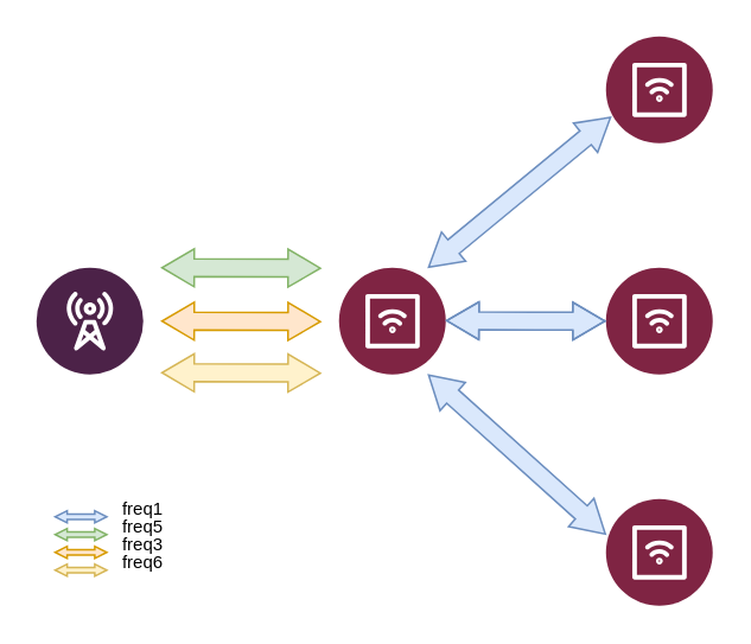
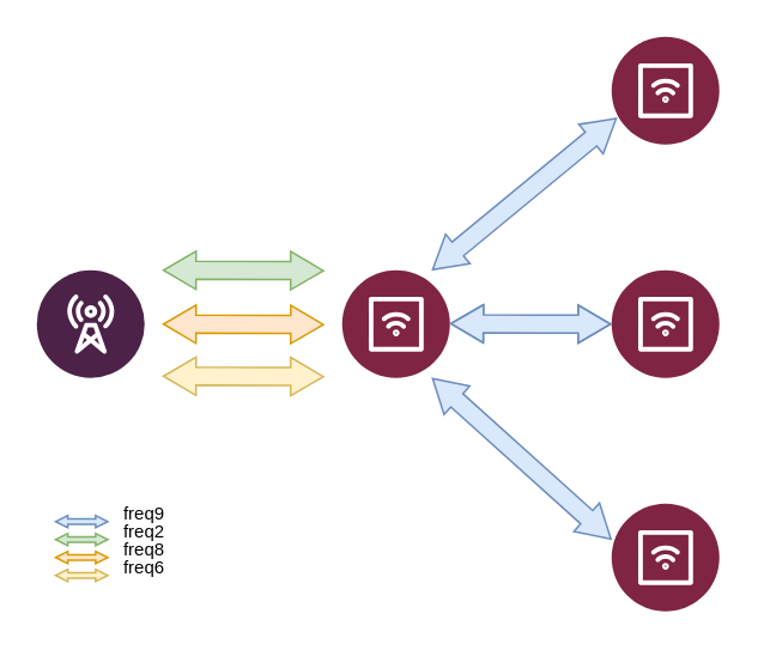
  <mxCell id="0" />
  <mxCell id="1" parent="0" />
  <mxCell id="2" value="" style="verticalLabelPosition=bottom;aspect=fixed;html=1;shape=mxgraph.salesforce.iot2;" vertex="1" parent="1"><mxGeometry x="340" y="280" width="60" height="60" as="geometry" /></mxCell>
  <mxCell id="3" value="" style="verticalLabelPosition=bottom;aspect=fixed;html=1;shape=mxgraph.salesforce.iot2;" vertex="1" parent="1"><mxGeometry x="190" y="150" width="60" height="60" as="geometry" /></mxCell>
  <mxCell id="4" value="" style="verticalLabelPosition=bottom;aspect=fixed;html=1;shape=mxgraph.salesforce.iot2;" vertex="1" parent="1"><mxGeometry x="340" y="20" width="60" height="60" as="geometry" /></mxCell>
  <mxCell id="5" value="" style="verticalLabelPosition=bottom;aspect=fixed;html=1;shape=mxgraph.salesforce.iot2;" vertex="1" parent="1"><mxGeometry x="340" y="150" width="60" height="60" as="geometry" /></mxCell>
  <mxCell id="6" value="" style="verticalLabelPosition=bottom;aspect=fixed;html=1;shape=mxgraph.salesforce.communications2;" vertex="1" parent="1"><mxGeometry x="20" y="150" width="60" height="60" as="geometry" /></mxCell>
  <mxCell id="7" value="" style="shape=flexArrow;endArrow=classic;startArrow=classic;html=1;rounded=0;startWidth=10.286;startSize=5.714;endWidth=10.286;endSize=5.714;entryX=0;entryY=0.5;entryDx=0;entryDy=0;entryPerimeter=0;fillColor=#dae8fc;strokeColor=#6c8ebf;" edge="1" parent="1" target="5"><mxGeometry width="100" height="100" relative="1" as="geometry"><mxPoint x="250" y="179.71" as="sourcePoint" /><mxPoint x="310" y="180" as="targetPoint" /><Array as="points"><mxPoint x="300" y="180" /></Array></mxGeometry></mxCell>
  <mxCell id="8" value="" style="shape=flexArrow;endArrow=classic;startArrow=classic;html=1;rounded=0;startWidth=10.286;startSize=5.714;endWidth=10.286;endSize=5.714;entryX=0;entryY=0.5;entryDx=0;entryDy=0;entryPerimeter=0;fillColor=#d5e8d4;strokeColor=#82b366;" edge="1" parent="1"><mxGeometry width="100" height="100" relative="1" as="geometry"><mxPoint x="90" y="150" as="sourcePoint" /><mxPoint x="180" y="150.29" as="targetPoint" /></mxGeometry></mxCell>
  <mxCell id="9" value="" style="shape=flexArrow;endArrow=classic;startArrow=classic;html=1;rounded=0;startWidth=10.286;startSize=5.714;endWidth=10.286;endSize=5.714;entryX=0.049;entryY=0.752;entryDx=0;entryDy=0;entryPerimeter=0;fillColor=#dae8fc;strokeColor=#6c8ebf;" edge="1" parent="1" target="4"><mxGeometry width="100" height="100" relative="1" as="geometry"><mxPoint x="240" y="150" as="sourcePoint" /><mxPoint x="330" y="90" as="targetPoint" /></mxGeometry></mxCell>
  <mxCell id="10" value="" style="shape=flexArrow;endArrow=classic;startArrow=classic;html=1;rounded=0;startWidth=10.286;startSize=5.714;endWidth=10.286;endSize=5.714;fillColor=#dae8fc;strokeColor=#6c8ebf;" edge="1" parent="1"><mxGeometry width="100" height="100" relative="1" as="geometry"><mxPoint x="240" y="210" as="sourcePoint" /><mxPoint x="340" y="300" as="targetPoint" /></mxGeometry></mxCell>
  <mxCell id="11" value="" style="shape=flexArrow;endArrow=classic;startArrow=classic;html=1;rounded=0;startWidth=10.286;startSize=5.714;endWidth=10.286;endSize=5.714;entryX=0;entryY=0.5;entryDx=0;entryDy=0;entryPerimeter=0;fillColor=#ffe6cc;strokeColor=#d79b00;" edge="1" parent="1"><mxGeometry width="100" height="100" relative="1" as="geometry"><mxPoint x="90" y="180" as="sourcePoint" /><mxPoint x="180" y="180.29" as="targetPoint" /></mxGeometry></mxCell>
  <mxCell id="12" value="" style="shape=flexArrow;endArrow=classic;startArrow=classic;html=1;rounded=0;startWidth=10.286;startSize=5.714;endWidth=10.286;endSize=5.714;entryX=0;entryY=0.5;entryDx=0;entryDy=0;entryPerimeter=0;fillColor=#fff2cc;strokeColor=#d6b656;" edge="1" parent="1"><mxGeometry width="100" height="100" relative="1" as="geometry"><mxPoint x="90" y="209" as="sourcePoint" /><mxPoint x="180" y="209.29" as="targetPoint" /></mxGeometry></mxCell>
  <mxCell id="13" value="" style="shape=flexArrow;endArrow=classic;startArrow=classic;html=1;rounded=0;startWidth=2.742;startSize=1.912;endWidth=2.742;endSize=1.912;fillColor=#dae8fc;strokeColor=#6c8ebf;width=3.04;" edge="1" parent="1"><mxGeometry width="100" height="100" relative="1" as="geometry"><mxPoint x="30" y="290" as="sourcePoint" /><mxPoint x="60" y="290" as="targetPoint" /></mxGeometry></mxCell>
  <mxCell id="14" value="" style="shape=flexArrow;endArrow=classic;startArrow=classic;html=1;rounded=0;startWidth=2.742;startSize=1.912;endWidth=2.742;endSize=1.912;fillColor=#d5e8d4;strokeColor=#82b366;width=3.04;" edge="1" parent="1"><mxGeometry width="100" height="100" relative="1" as="geometry"><mxPoint x="30" y="300" as="sourcePoint" /><mxPoint x="60" y="300" as="targetPoint" /></mxGeometry></mxCell>
  <mxCell id="15" value="" style="shape=flexArrow;endArrow=classic;startArrow=classic;html=1;rounded=0;startWidth=2.742;startSize=1.912;endWidth=2.742;endSize=1.912;fillColor=#ffe6cc;strokeColor=#d79b00;width=3.04;" edge="1" parent="1"><mxGeometry width="100" height="100" relative="1" as="geometry"><mxPoint x="30" y="310" as="sourcePoint" /><mxPoint x="60" y="310" as="targetPoint" /></mxGeometry></mxCell>
  <mxCell id="16" value="" style="shape=flexArrow;endArrow=classic;startArrow=classic;html=1;rounded=0;startWidth=2.742;startSize=1.912;endWidth=2.742;endSize=1.912;fillColor=#fff2cc;strokeColor=#d6b656;width=3.04;" edge="1" parent="1"><mxGeometry width="100" height="100" relative="1" as="geometry"><mxPoint x="30" y="320" as="sourcePoint" /><mxPoint x="60" y="320" as="targetPoint" /></mxGeometry></mxCell>
- <mxCell id="17" value="&lt;span style=&quot;font-size: 10px;&quot;&gt;freq1&lt;/span&gt;" style="text;html=1;align=center;verticalAlign=middle;whiteSpace=wrap;rounded=0;" vertex="1" parent="1"><mxGeometry x="70" y="280" width="20" height="10" as="geometry" /></mxCell>
- <mxCell id="18" value="&lt;span style=&quot;font-size: 10px;&quot;&gt;freq5&lt;/span&gt;" style="text;html=1;align=center;verticalAlign=middle;whiteSpace=wrap;rounded=0;" vertex="1" parent="1"><mxGeometry x="70" y="290" width="20" height="10" as="geometry" /></mxCell>
- <mxCell id="19" value="&lt;span style=&quot;font-size: 10px;&quot;&gt;freq3&lt;/span&gt;" style="text;html=1;align=center;verticalAlign=middle;whiteSpace=wrap;rounded=0;" vertex="1" parent="1"><mxGeometry x="70" y="300" width="20" height="10" as="geometry" /></mxCell>
+ <mxCell id="17" value="&lt;span style=&quot;font-size: 10px;&quot;&gt;freq9&lt;/span&gt;" style="text;html=1;align=center;verticalAlign=middle;whiteSpace=wrap;rounded=0;" vertex="1" parent="1"><mxGeometry x="70" y="280" width="20" height="10" as="geometry" /></mxCell>
+ <mxCell id="18" value="&lt;span style=&quot;font-size: 10px;&quot;&gt;freq2&lt;/span&gt;" style="text;html=1;align=center;verticalAlign=middle;whiteSpace=wrap;rounded=0;" vertex="1" parent="1"><mxGeometry x="70" y="290" width="20" height="10" as="geometry" /></mxCell>
+ <mxCell id="19" value="&lt;span style=&quot;font-size: 10px;&quot;&gt;freq8&lt;/span&gt;" style="text;html=1;align=center;verticalAlign=middle;whiteSpace=wrap;rounded=0;" vertex="1" parent="1"><mxGeometry x="70" y="300" width="20" height="10" as="geometry" /></mxCell>
  <mxCell id="20" value="&lt;span style=&quot;font-size: 10px;&quot;&gt;freq6&lt;/span&gt;" style="text;html=1;align=center;verticalAlign=middle;whiteSpace=wrap;rounded=0;" vertex="1" parent="1"><mxGeometry x="70" y="310" width="20" height="10" as="geometry" /></mxCell>
